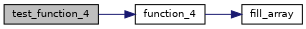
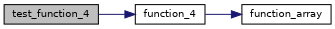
  digraph {
    rankdir=LR
    node [color=black fillcolor=white fontname=Helvetica fontsize=10 shape=record style=filled]
    edge [color=midnightblue fontname=Helvetica fontsize=10 labelfontname=Helvetica labelfontsize=10 style=solid]
    n1 [fillcolor=grey75 fontcolor=black height=0.2 label=test_function_4 width=0.4]
    n2 [height=0.2 label=function_4 width=0.4]
-   n3 [height=0.2 label=fill_array width=0.4]
+   n3 [height=0.2 label=function_array width=0.4]
    n1 -> n2
    n2 -> n3
  }
